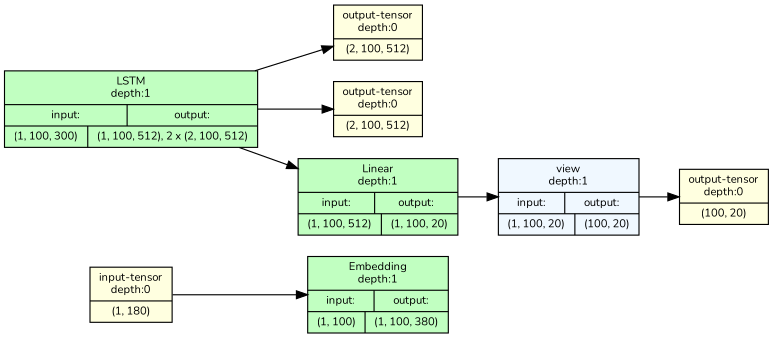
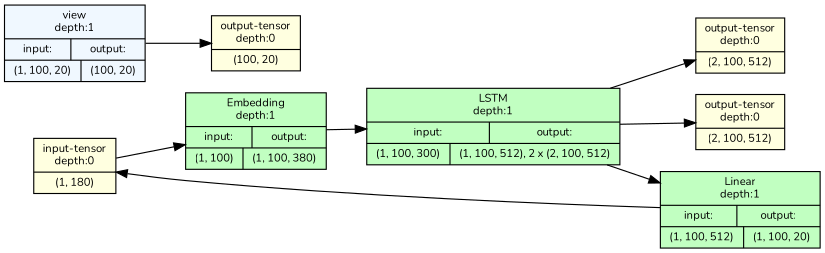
  strict digraph {
    fontname=Nunito
    ordering=in
    rankdir=LR
    node [align=left fillcolor=lightyellow fontname=Nunito fontsize=10 ranksep=0.1 shape=record style=filled]
    edge [fontname=Nunito fontsize=10]
    n1 [height=0.2 label="input-tensor&#92;ndepth:0|(1, 180)"]
    n2 [fillcolor=darkseagreen1 height=0.2 label="Embedding&#92;ndepth:1|{input:|output:}|{(1, 100)|(1, 100, 380)}"]
    n3 [fillcolor=darkseagreen1 height=0.2 label="LSTM&#92;ndepth:1|{input:|output:}|{(1, 100, 300)|(1, 100, 512), 2 x (2, 100, 512)}"]
    n4 [height=0.2 label="output-tensor&#92;ndepth:0|(2, 100, 512)"]
    n5 [height=0.2 label="output-tensor&#92;ndepth:0|(2, 100, 512)"]
    n6 [fillcolor=darkseagreen1 height=0.2 label="Linear&#92;ndepth:1|{input:|output:}|{(1, 100, 512)|(1, 100, 20)}"]
    n7 [fillcolor=aliceblue height=0.2 label="view&#92;ndepth:1|{input:|output:}|{(1, 100, 20)|(100, 20)}"]
    n8 [height=0.2 label="output-tensor&#92;ndepth:0|(100, 20)"]
    n1 -> n2
+   n2 -> n3
    n3 -> n4
    n3 -> n5
    n3 -> n6
-   n6 -> n7
+   n6 -> n1
    n7 -> n8
  }
